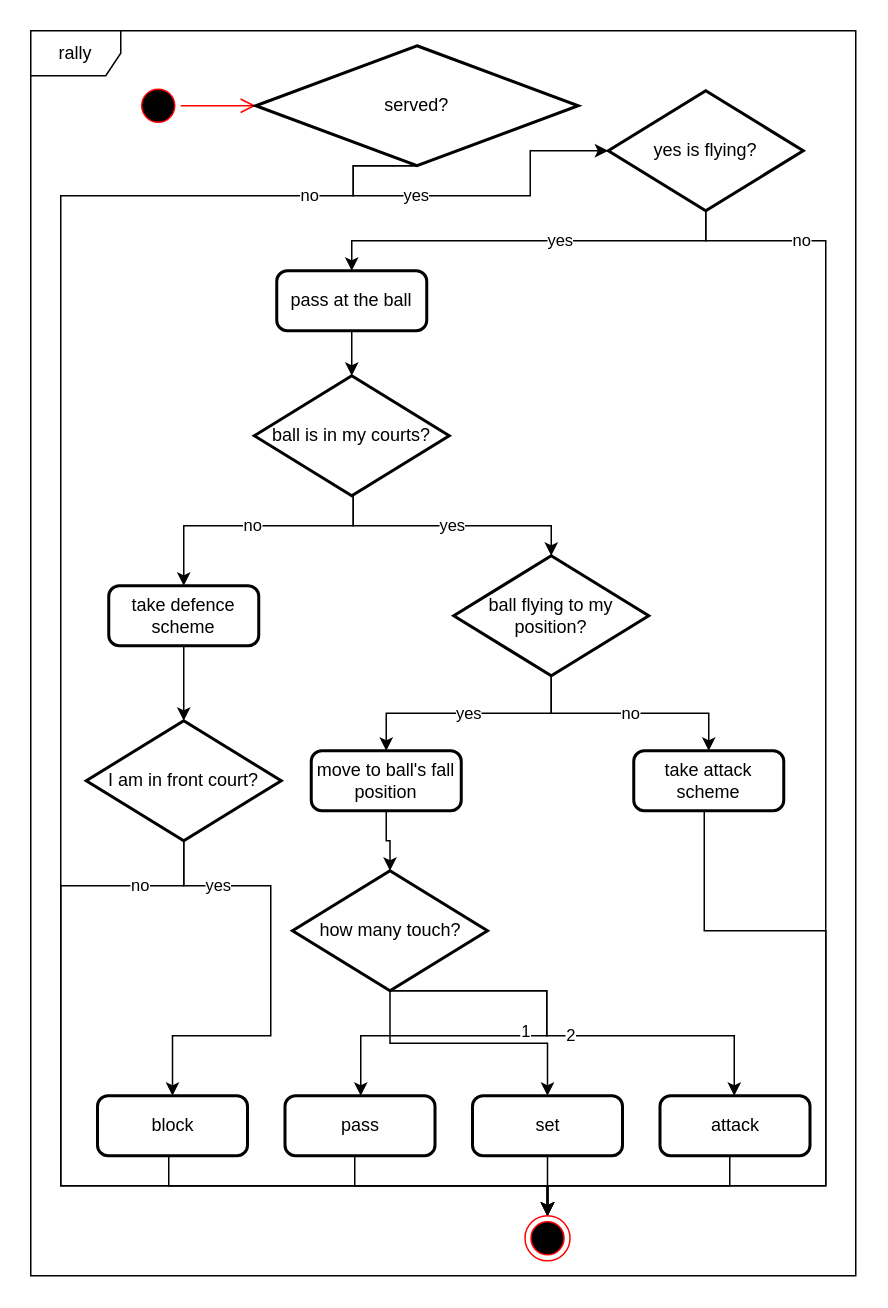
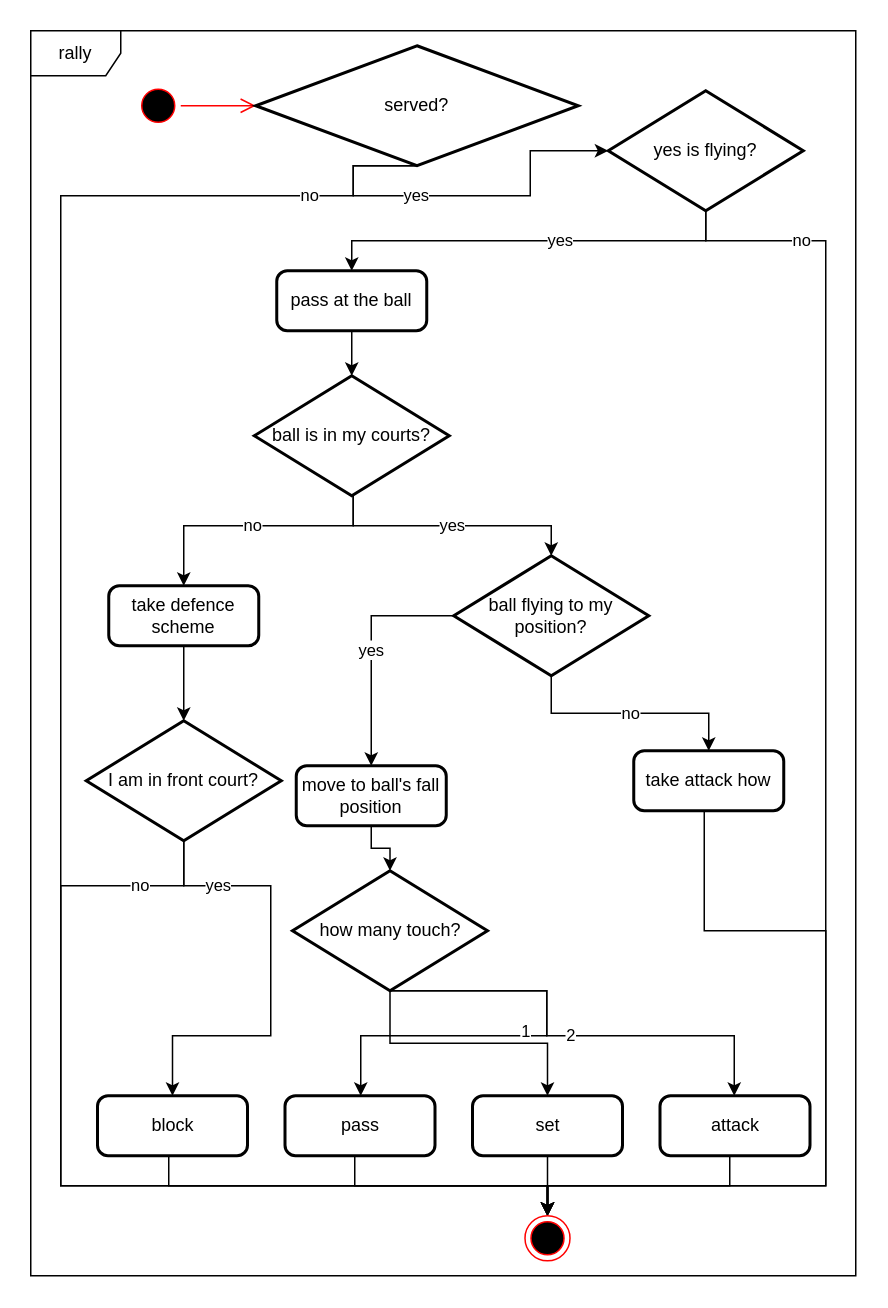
  <mxCell id="0" />
  <mxCell id="1" parent="0" />
  <mxCell id="2" value="rally" style="shape=umlFrame;whiteSpace=wrap;html=1;" parent="1" vertex="1"><mxGeometry x="20" y="20" width="550" height="830" as="geometry" /></mxCell>
  <mxCell id="3" value="ball flying to my position?" style="strokeWidth=2;html=1;shape=mxgraph.flowchart.decision;whiteSpace=wrap;" parent="1" vertex="1"><mxGeometry x="302" y="370" width="130" height="80" as="geometry" /></mxCell>
  <mxCell id="4" value="take defence scheme" style="rounded=1;whiteSpace=wrap;html=1;absoluteArcSize=1;arcSize=14;strokeWidth=2;" parent="1" vertex="1"><mxGeometry x="72" y="390" width="100" height="40" as="geometry" /></mxCell>
- <mxCell id="5" value="move to ball's fall position" style="rounded=1;whiteSpace=wrap;html=1;absoluteArcSize=1;arcSize=14;strokeWidth=2;" parent="1" vertex="1"><mxGeometry x="207" y="500" width="100" height="40" as="geometry" /></mxCell>
+ <mxCell id="5" value="move to ball's fall position" style="rounded=1;whiteSpace=wrap;html=1;absoluteArcSize=1;arcSize=14;strokeWidth=2;" parent="1" vertex="1"><mxGeometry x="197" y="510" width="100" height="40" as="geometry" /></mxCell>
  <mxCell id="6" value="how many touch?" style="strokeWidth=2;html=1;shape=mxgraph.flowchart.decision;whiteSpace=wrap;" parent="1" vertex="1"><mxGeometry x="194.5" y="580" width="130" height="80" as="geometry" /></mxCell>
  <mxCell id="7" value="pass" style="rounded=1;whiteSpace=wrap;html=1;absoluteArcSize=1;arcSize=14;strokeWidth=2;" parent="1" vertex="1"><mxGeometry x="189.5" y="730" width="100" height="40" as="geometry" /></mxCell>
  <mxCell id="8" value="set" style="rounded=1;whiteSpace=wrap;html=1;absoluteArcSize=1;arcSize=14;strokeWidth=2;" parent="1" vertex="1"><mxGeometry x="314.5" y="730" width="100" height="40" as="geometry" /></mxCell>
  <mxCell id="9" value="attack" style="rounded=1;whiteSpace=wrap;html=1;absoluteArcSize=1;arcSize=14;strokeWidth=2;" parent="1" vertex="1"><mxGeometry x="439.5" y="730" width="100" height="40" as="geometry" /></mxCell>
  <mxCell id="10" value="0" style="endArrow=classic;html=1;edgeStyle=orthogonalEdgeStyle;rounded=0;exitX=0.5;exitY=1;exitDx=0;exitDy=0;exitPerimeter=0;" parent="1" source="6" target="7" edge="1"><mxGeometry width="50" height="50" relative="1" as="geometry"><mxPoint x="80" y="1050" as="sourcePoint" /><mxPoint x="130" y="1000" as="targetPoint" /><Array as="points"><mxPoint x="364" y="690" /><mxPoint x="240" y="690" /></Array></mxGeometry></mxCell>
  <mxCell id="11" value="1" style="endArrow=classic;html=1;edgeStyle=orthogonalEdgeStyle;rounded=0;" parent="1" source="6" target="8" edge="1"><mxGeometry x="0.429" y="8" width="50" height="50" relative="1" as="geometry"><mxPoint x="80" y="1050" as="sourcePoint" /><mxPoint x="130" y="1000" as="targetPoint" /><mxPoint as="offset" /></mxGeometry></mxCell>
  <mxCell id="12" value="2" style="endArrow=classic;html=1;edgeStyle=orthogonalEdgeStyle;rounded=0;exitX=0.5;exitY=1;exitDx=0;exitDy=0;exitPerimeter=0;" parent="1" source="6" target="9" edge="1"><mxGeometry width="50" height="50" relative="1" as="geometry"><mxPoint x="70" y="1130" as="sourcePoint" /><mxPoint x="120" y="1080" as="targetPoint" /><Array as="points"><mxPoint x="364" y="690" /><mxPoint x="489" y="690" /></Array></mxGeometry></mxCell>
  <mxCell id="13" value="" style="endArrow=classic;html=1;rounded=0;edgeStyle=orthogonalEdgeStyle;" parent="1" source="5" target="6" edge="1"><mxGeometry width="50" height="50" relative="1" as="geometry"><mxPoint x="80" y="1050" as="sourcePoint" /><mxPoint x="130" y="1000" as="targetPoint" /></mxGeometry></mxCell>
  <mxCell id="14" value="yes" style="endArrow=classic;html=1;rounded=0;edgeStyle=orthogonalEdgeStyle;" parent="1" source="3" target="5" edge="1"><mxGeometry width="50" height="50" relative="1" as="geometry"><mxPoint x="80" y="1050" as="sourcePoint" /><mxPoint x="130" y="1000" as="targetPoint" /></mxGeometry></mxCell>
  <mxCell id="15" value="ball is in my courts?" style="strokeWidth=2;html=1;shape=mxgraph.flowchart.decision;whiteSpace=wrap;" parent="1" vertex="1"><mxGeometry x="169" y="250" width="130" height="80" as="geometry" /></mxCell>
  <mxCell id="16" value="yes" style="endArrow=classic;html=1;rounded=0;edgeStyle=orthogonalEdgeStyle;" parent="1" source="15" target="3" edge="1"><mxGeometry width="50" height="50" relative="1" as="geometry"><mxPoint x="80" y="1050" as="sourcePoint" /><mxPoint x="130" y="1000" as="targetPoint" /><Array as="points"><mxPoint x="235" y="350" /><mxPoint x="367" y="350" /></Array></mxGeometry></mxCell>
  <mxCell id="17" value="no" style="endArrow=classic;html=1;edgeStyle=orthogonalEdgeStyle;rounded=0;" parent="1" source="15" target="4" edge="1"><mxGeometry width="50" height="50" relative="1" as="geometry"><mxPoint x="70" y="1050" as="sourcePoint" /><mxPoint x="120" y="1000" as="targetPoint" /><Array as="points"><mxPoint x="235" y="350" /><mxPoint x="122" y="350" /></Array></mxGeometry></mxCell>
- <mxCell id="18" value="take attack scheme" style="rounded=1;whiteSpace=wrap;html=1;absoluteArcSize=1;arcSize=14;strokeWidth=2;" parent="1" vertex="1"><mxGeometry x="422" y="500" width="100" height="40" as="geometry" /></mxCell>
+ <mxCell id="18" value="take attack how" style="rounded=1;whiteSpace=wrap;html=1;absoluteArcSize=1;arcSize=14;strokeWidth=2;" parent="1" vertex="1"><mxGeometry x="422" y="500" width="100" height="40" as="geometry" /></mxCell>
  <mxCell id="19" value="no" style="endArrow=classic;html=1;rounded=0;edgeStyle=orthogonalEdgeStyle;" parent="1" source="3" target="18" edge="1"><mxGeometry width="50" height="50" relative="1" as="geometry"><mxPoint x="70" y="1050" as="sourcePoint" /><mxPoint x="120" y="1000" as="targetPoint" /></mxGeometry></mxCell>
  <mxCell id="20" value="I am in front court?" style="strokeWidth=2;html=1;shape=mxgraph.flowchart.decision;whiteSpace=wrap;" parent="1" vertex="1"><mxGeometry x="57" y="480" width="130" height="80" as="geometry" /></mxCell>
  <mxCell id="21" value="" style="endArrow=classic;html=1;rounded=0;edgeStyle=orthogonalEdgeStyle;" parent="1" source="4" target="20" edge="1"><mxGeometry width="50" height="50" relative="1" as="geometry"><mxPoint x="50" y="1050" as="sourcePoint" /><mxPoint x="100" y="1000" as="targetPoint" /></mxGeometry></mxCell>
  <mxCell id="22" value="block" style="rounded=1;whiteSpace=wrap;html=1;absoluteArcSize=1;arcSize=14;strokeWidth=2;" parent="1" vertex="1"><mxGeometry x="64.5" y="730" width="100" height="40" as="geometry" /></mxCell>
  <mxCell id="23" value="yes" style="endArrow=classic;html=1;rounded=0;edgeStyle=orthogonalEdgeStyle;exitX=0.5;exitY=1;exitDx=0;exitDy=0;exitPerimeter=0;entryX=0.5;entryY=0;entryDx=0;entryDy=0;" parent="1" source="20" target="22" edge="1"><mxGeometry x="-0.636" width="50" height="50" relative="1" as="geometry"><mxPoint x="-40" y="1050" as="sourcePoint" /><mxPoint x="10" y="1000" as="targetPoint" /><Array as="points"><mxPoint x="122" y="590" /><mxPoint y="590" x="180" /><mxPoint y="690" x="180" /><mxPoint x="115" y="690" /></Array><mxPoint as="offset" /></mxGeometry></mxCell>
  <mxCell id="24" value="" style="endArrow=classic;html=1;rounded=0;edgeStyle=orthogonalEdgeStyle;entryX=0.5;entryY=0;entryDx=0;entryDy=0;" parent="1" source="22" target="40" edge="1"><mxGeometry width="50" height="50" relative="1" as="geometry"><mxPoint x="-50" y="1050" as="sourcePoint" /><mxPoint x="0" y="1000" as="targetPoint" /><Array as="points"><mxPoint x="112" y="790" /><mxPoint x="365" y="790" /></Array></mxGeometry></mxCell>
  <mxCell id="25" value="" style="endArrow=classic;html=1;rounded=0;edgeStyle=orthogonalEdgeStyle;entryX=0.5;entryY=0;entryDx=0;entryDy=0;" parent="1" source="7" target="40" edge="1"><mxGeometry width="50" height="50" relative="1" as="geometry"><mxPoint x="-70" y="1050" as="sourcePoint" /><mxPoint x="-20" y="1000" as="targetPoint" /><Array as="points"><mxPoint x="236" y="790" /><mxPoint x="365" y="790" /></Array></mxGeometry></mxCell>
  <mxCell id="26" value="" style="endArrow=classic;html=1;rounded=0;edgeStyle=orthogonalEdgeStyle;entryX=0.5;entryY=0;entryDx=0;entryDy=0;" parent="1" source="8" target="40" edge="1"><mxGeometry width="50" height="50" relative="1" as="geometry"><mxPoint x="-70" y="1080" as="sourcePoint" /><mxPoint x="-20" y="1030" as="targetPoint" /></mxGeometry></mxCell>
  <mxCell id="27" value="" style="endArrow=classic;html=1;rounded=0;edgeStyle=orthogonalEdgeStyle;entryX=0.5;entryY=0;entryDx=0;entryDy=0;" parent="1" source="9" target="40" edge="1"><mxGeometry width="50" height="50" relative="1" as="geometry"><mxPoint x="-70" y="1080" as="sourcePoint" /><mxPoint x="-20" y="1030" as="targetPoint" /><Array as="points"><mxPoint x="486" y="790" /><mxPoint x="365" y="790" /></Array></mxGeometry></mxCell>
  <mxCell id="28" value="" style="endArrow=classic;html=1;rounded=0;edgeStyle=orthogonalEdgeStyle;entryX=0.5;entryY=0;entryDx=0;entryDy=0;" parent="1" source="18" target="40" edge="1"><mxGeometry width="50" height="50" relative="1" as="geometry"><mxPoint x="-70" y="1080" as="sourcePoint" /><mxPoint x="-20" y="1030" as="targetPoint" /><Array as="points"><mxPoint x="469" y="620" /><mxPoint x="550" y="620" /><mxPoint x="550" y="790" /><mxPoint x="365" y="790" /></Array></mxGeometry></mxCell>
  <mxCell id="29" value="" style="ellipse;html=1;shape=startState;fillColor=#000000;strokeColor=#ff0000;" parent="1" vertex="1"><mxGeometry x="90" y="55" width="30" height="30" as="geometry" /></mxCell>
  <mxCell id="30" value="" style="edgeStyle=orthogonalEdgeStyle;html=1;verticalAlign=bottom;endArrow=open;endSize=8;strokeColor=#ff0000;rounded=0;" parent="1" source="29" target="35" edge="1"><mxGeometry relative="1" as="geometry"><mxPoint x="430" y="555" as="targetPoint" /></mxGeometry></mxCell>
  <mxCell id="31" value="yes is flying?" style="strokeWidth=2;html=1;shape=mxgraph.flowchart.decision;whiteSpace=wrap;" parent="1" vertex="1"><mxGeometry x="405" y="60" width="130" height="80" as="geometry" /></mxCell>
  <mxCell id="32" value="yes" style="endArrow=classic;html=1;rounded=0;edgeStyle=orthogonalEdgeStyle;exitX=0.5;exitY=1;exitDx=0;exitDy=0;exitPerimeter=0;" parent="1" source="31" target="33" edge="1"><mxGeometry x="-0.15" width="50" height="50" relative="1" as="geometry"><mxPoint x="50" y="550" as="sourcePoint" /><mxPoint x="-70" y="1100" as="targetPoint" /><mxPoint as="offset" /></mxGeometry></mxCell>
  <mxCell id="33" value="pass at the ball" style="rounded=1;whiteSpace=wrap;html=1;absoluteArcSize=1;arcSize=14;strokeWidth=2;" parent="1" vertex="1"><mxGeometry x="184" y="180" width="100" height="40" as="geometry" /></mxCell>
  <mxCell id="34" value="" style="endArrow=classic;html=1;edgeStyle=orthogonalEdgeStyle;rounded=0;exitX=0.5;exitY=1;exitDx=0;exitDy=0;" parent="1" source="33" target="15" edge="1"><mxGeometry width="50" height="50" relative="1" as="geometry"><mxPoint x="245" y="340" as="sourcePoint" /><mxPoint x="245" y="375" as="targetPoint" /></mxGeometry></mxCell>
  <mxCell id="35" value="served?" style="strokeWidth=2;html=1;shape=mxgraph.flowchart.decision;whiteSpace=wrap;" parent="1" vertex="1"><mxGeometry x="170" y="30" width="215" height="80" as="geometry" /></mxCell>
  <mxCell id="36" value="yes" style="endArrow=classic;html=1;rounded=0;edgeStyle=orthogonalEdgeStyle;exitX=0.5;exitY=1;exitDx=0;exitDy=0;exitPerimeter=0;entryX=0;entryY=0.5;entryDx=0;entryDy=0;entryPerimeter=0;" parent="1" source="35" target="31" edge="1"><mxGeometry x="-0.21" width="50" height="50" relative="1" as="geometry"><mxPoint x="245" y="330" as="sourcePoint" /><mxPoint x="245" y="375" as="targetPoint" /><mxPoint as="offset" /><Array as="points"><mxPoint x="235" y="130" /><mxPoint x="353" y="130" /><mxPoint x="353" y="100" /></Array></mxGeometry></mxCell>
  <mxCell id="37" value="no" style="endArrow=classic;html=1;rounded=0;edgeStyle=orthogonalEdgeStyle;exitX=0.5;exitY=1;exitDx=0;exitDy=0;exitPerimeter=0;entryX=0.5;entryY=0;entryDx=0;entryDy=0;" parent="1" source="35" target="40" edge="1"><mxGeometry x="-0.854" width="50" height="50" relative="1" as="geometry"><mxPoint x="390" y="220" as="sourcePoint" /><mxPoint x="90" y="0" as="targetPoint" /><Array as="points"><mxPoint x="235" y="130" /><mxPoint x="40" y="130" /><mxPoint x="40" y="790" /><mxPoint x="365" y="790" /></Array><mxPoint as="offset" /></mxGeometry></mxCell>
  <mxCell id="38" value="no" style="endArrow=classic;html=1;rounded=0;edgeStyle=orthogonalEdgeStyle;exitX=0.5;exitY=1;exitDx=0;exitDy=0;exitPerimeter=0;entryX=0.5;entryY=0;entryDx=0;entryDy=0;" parent="1" source="31" target="40" edge="1"><mxGeometry x="-0.821" width="50" height="50" relative="1" as="geometry"><mxPoint x="65" y="240" as="sourcePoint" /><mxPoint x="60" y="0" as="targetPoint" /><Array as="points"><mxPoint x="470" y="160" /><mxPoint x="550" y="160" /><mxPoint x="550" y="790" /><mxPoint x="365" y="790" /></Array><mxPoint as="offset" /></mxGeometry></mxCell>
  <mxCell id="39" value="no" style="endArrow=classic;html=1;rounded=0;edgeStyle=orthogonalEdgeStyle;exitX=0.5;exitY=1;exitDx=0;exitDy=0;exitPerimeter=0;entryX=0.5;entryY=0;entryDx=0;entryDy=0;" parent="1" source="20" target="40" edge="1"><mxGeometry x="-0.82" width="50" height="50" relative="1" as="geometry"><mxPoint x="130" y="780" as="sourcePoint" /><mxPoint x="10" y="-10" as="targetPoint" /><Array as="points"><mxPoint x="122" y="590" /><mxPoint x="40" y="590" /><mxPoint x="40" y="790" /><mxPoint x="364" y="790" /></Array><mxPoint as="offset" /></mxGeometry></mxCell>
  <mxCell id="40" value="" style="ellipse;html=1;shape=endState;fillColor=#000000;strokeColor=#ff0000;" parent="1" vertex="1"><mxGeometry x="349.5" y="810" width="30" height="30" as="geometry" /></mxCell>
